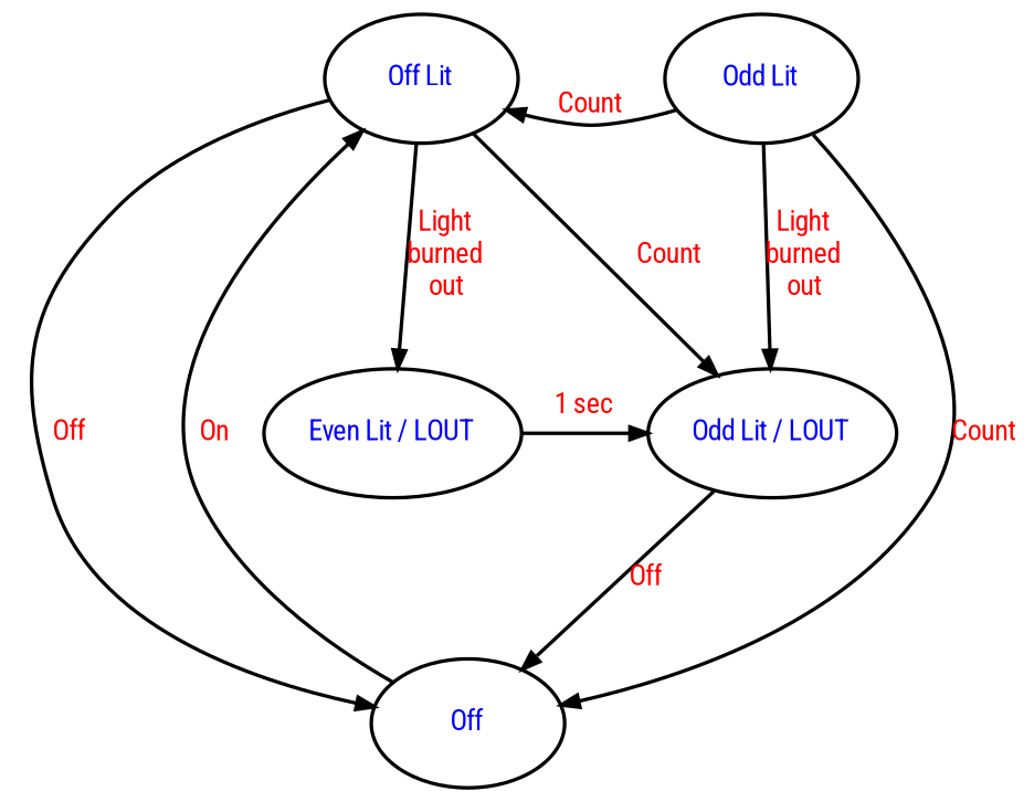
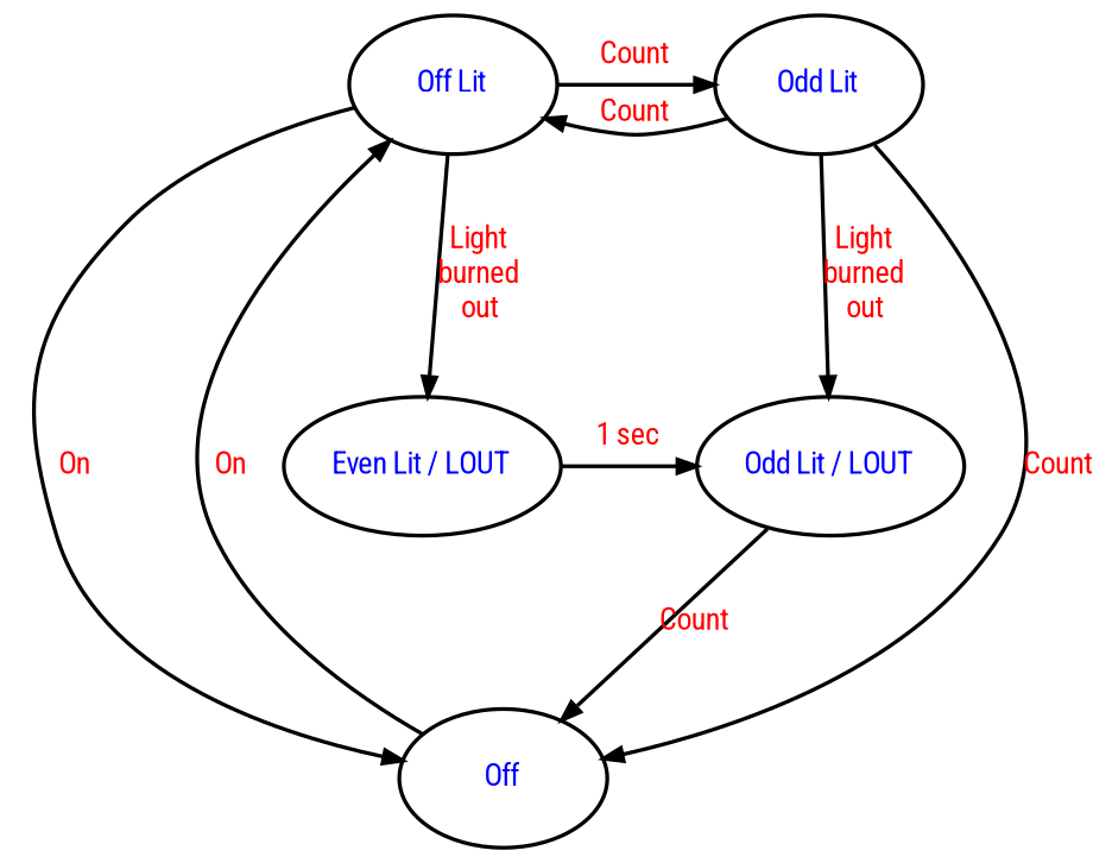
  digraph {
    bgcolor=white
    fontcolor=blue
    fontname="Roboto Condensed"
    fontsize=8
    splines=true
    node [fontcolor=blue fontname="Roboto Condensed" fontsize=8 shape=oval]
    edge [arrowsize=0.5 fontcolor=red fontname="Roboto Condensed" fontsize=8]
    n1 [label="Off Lit"]
    n2 [label="Odd Lit"]
    n3 [label="Even Lit / LOUT"]
    n4 [label="Odd Lit / LOUT"]
    n5 [label=Off]
    subgraph sub_1 {
      rank=same
      n1
      n2
    }
    subgraph sub_2 {
      rank=same
      n3
      n4
    }
-   n1 -> n4 [label=Count]
+   n1 -> n2 [label=Count]
    n1 -> n3 [label="Light\nburned\nout"]
-   n1 -> n5 [label=Off]
+   n1 -> n5 [label=On]
    n2 -> n1 [label=Count]
    n2 -> n4 [label="Light\nburned\nout"]
    n2 -> n5 [label=Count]
    n3 -> n4 [label="1 sec"]
-   n4 -> n5 [label=Off]
+   n4 -> n5 [label=Count]
    n5 -> n1 [label=On]
  }
